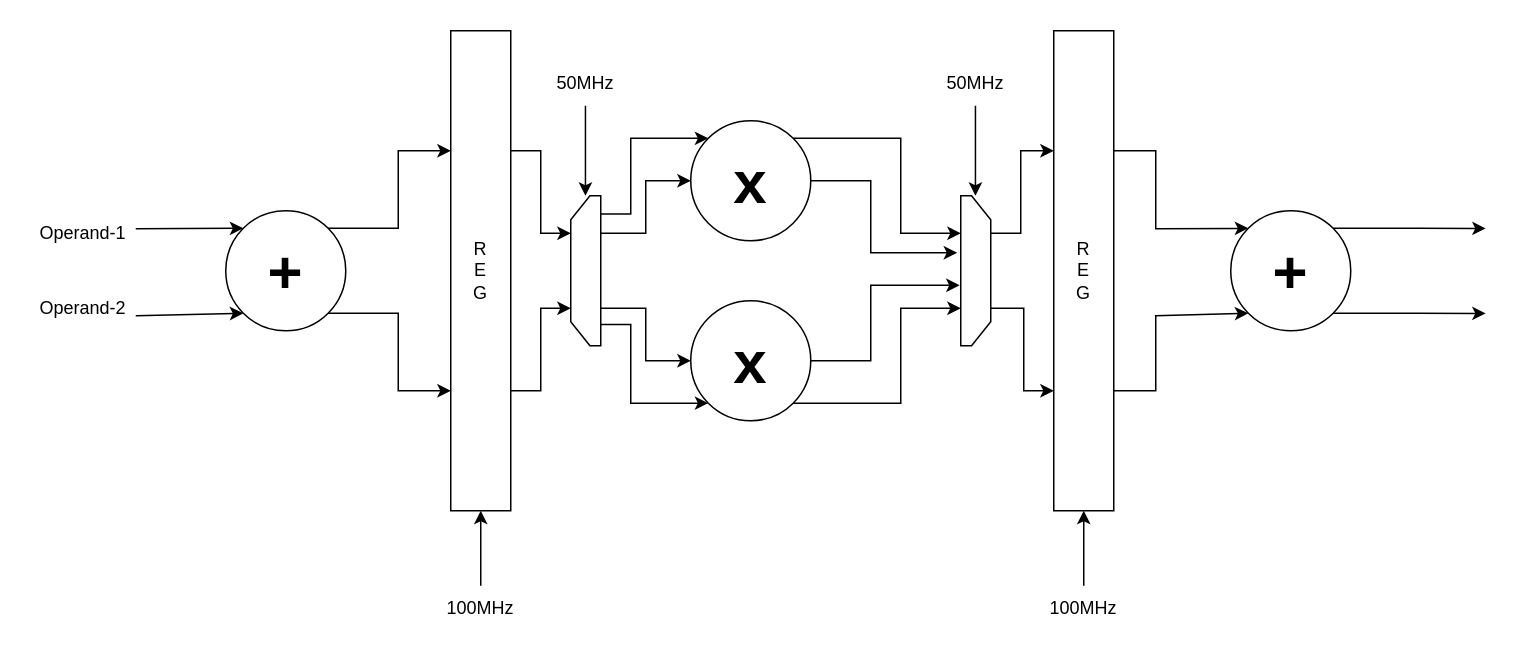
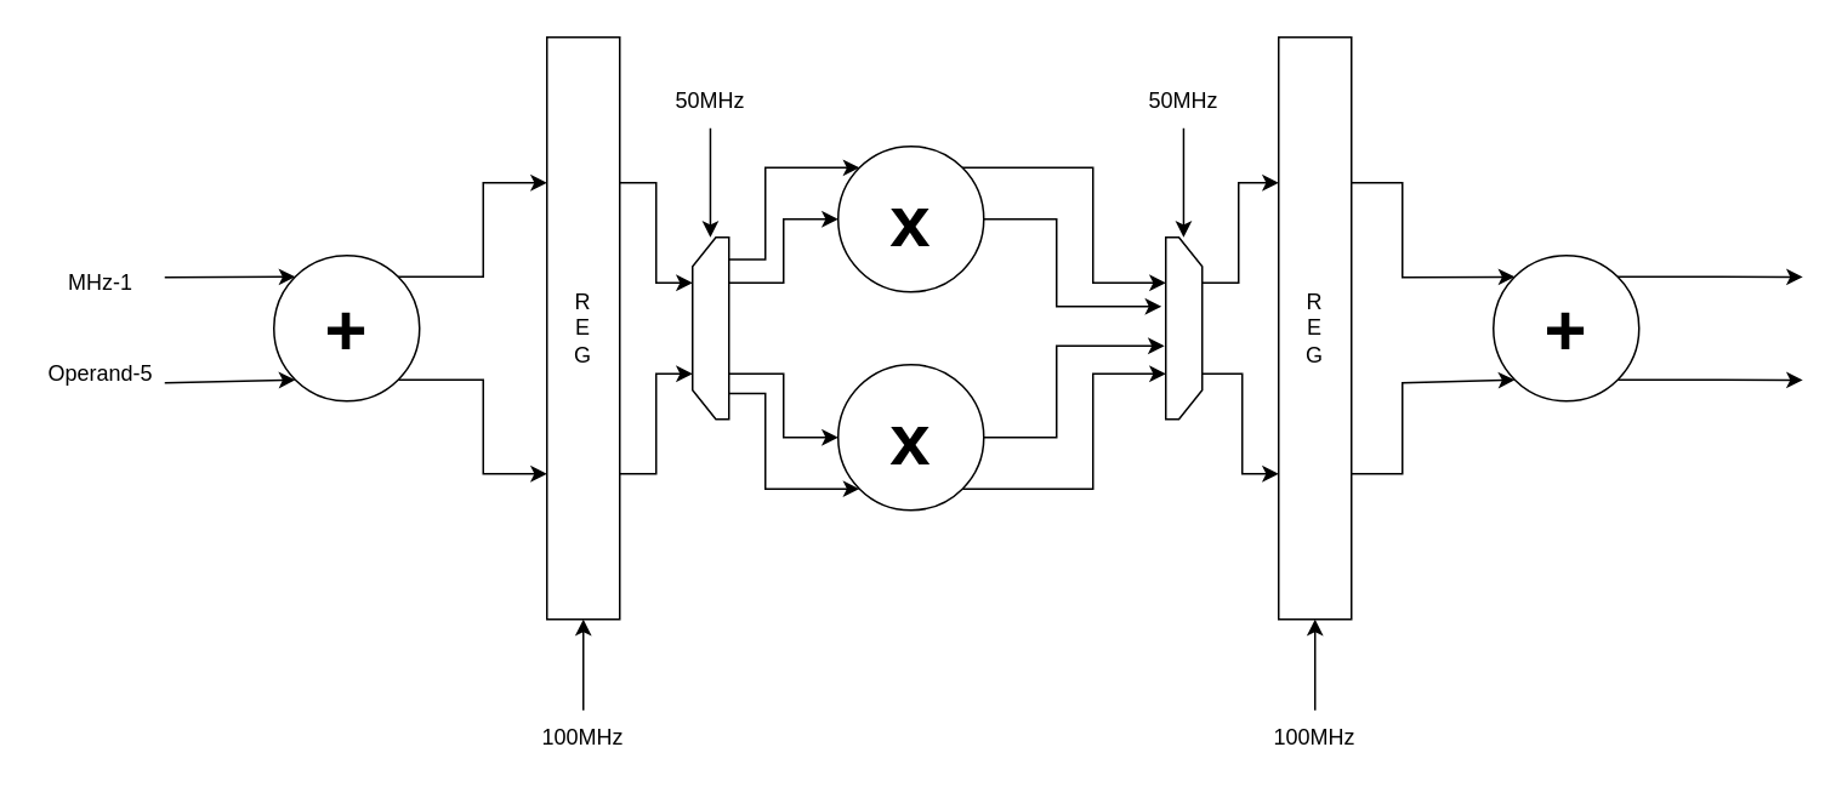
  <mxCell id="0" />
  <mxCell id="1" parent="0" />
  <mxCell id="2" style="edgeStyle=orthogonalEdgeStyle;rounded=0;orthogonalLoop=1;jettySize=auto;html=1;exitX=1;exitY=0.25;exitDx=0;exitDy=0;entryX=0.75;entryY=0;entryDx=0;entryDy=0;" edge="1" parent="1" source="4" target="36"><mxGeometry relative="1" as="geometry" /></mxCell>
  <mxCell id="3" style="edgeStyle=orthogonalEdgeStyle;rounded=0;orthogonalLoop=1;jettySize=auto;html=1;exitX=1;exitY=0.75;exitDx=0;exitDy=0;entryX=0.25;entryY=0;entryDx=0;entryDy=0;" edge="1" parent="1" source="4" target="36"><mxGeometry relative="1" as="geometry" /></mxCell>
  <mxCell id="4" value="R&lt;br&gt;E&lt;br&gt;G" style="rounded=0;whiteSpace=wrap;html=1;" parent="1" vertex="1"><mxGeometry x="300" y="20" width="40" height="320" as="geometry" /></mxCell>
  <mxCell id="5" style="edgeStyle=orthogonalEdgeStyle;rounded=0;orthogonalLoop=1;jettySize=auto;html=1;exitX=1;exitY=0;exitDx=0;exitDy=0;entryX=0;entryY=0.25;entryDx=0;entryDy=0;" parent="1" source="11" target="4" edge="1"><mxGeometry relative="1" as="geometry"><mxPoint x="229.6" y="140" as="sourcePoint" /></mxGeometry></mxCell>
  <mxCell id="6" style="edgeStyle=orthogonalEdgeStyle;rounded=0;orthogonalLoop=1;jettySize=auto;html=1;exitX=1;exitY=1;exitDx=0;exitDy=0;entryX=0;entryY=0.75;entryDx=0;entryDy=0;" parent="1" source="11" target="4" edge="1"><mxGeometry relative="1" as="geometry"><mxPoint x="243.2" y="212" as="sourcePoint" /></mxGeometry></mxCell>
  <mxCell id="7" value="" style="endArrow=classic;html=1;rounded=0;entryX=0;entryY=0;entryDx=0;entryDy=0;" parent="1" target="11" edge="1"><mxGeometry width="50" height="50" relative="1" as="geometry"><mxPoint x="90" y="152" as="sourcePoint" /><mxPoint x="141.9" y="160" as="targetPoint" /></mxGeometry></mxCell>
  <mxCell id="8" value="" style="endArrow=classic;html=1;rounded=0;entryX=0;entryY=1;entryDx=0;entryDy=0;" parent="1" target="11" edge="1"><mxGeometry width="50" height="50" relative="1" as="geometry"><mxPoint x="90" y="210" as="sourcePoint" /><mxPoint x="162.1" y="225" as="targetPoint" /></mxGeometry></mxCell>
- <mxCell id="9" value="Operand-1" style="text;html=1;strokeColor=none;fillColor=none;align=center;verticalAlign=middle;whiteSpace=wrap;rounded=0;" parent="1" vertex="1"><mxGeometry x="20" y="140" width="70" height="30" as="geometry" /></mxCell>
- <mxCell id="10" value="Operand-2" style="text;html=1;strokeColor=none;fillColor=none;align=center;verticalAlign=middle;whiteSpace=wrap;rounded=0;" parent="1" vertex="1"><mxGeometry x="20" y="190" width="70" height="30" as="geometry" /></mxCell>
+ <mxCell id="9" value="MHz-1" style="text;html=1;strokeColor=none;fillColor=none;align=center;verticalAlign=middle;whiteSpace=wrap;rounded=0;" parent="1" vertex="1"><mxGeometry x="20" y="140" width="70" height="30" as="geometry" /></mxCell>
+ <mxCell id="10" value="Operand-5" style="text;html=1;strokeColor=none;fillColor=none;align=center;verticalAlign=middle;whiteSpace=wrap;rounded=0;" parent="1" vertex="1"><mxGeometry x="20" y="190" width="70" height="30" as="geometry" /></mxCell>
  <mxCell id="11" value="&lt;font size=&quot;1&quot; style=&quot;&quot;&gt;&lt;b style=&quot;font-size: 40px;&quot;&gt;+&lt;/b&gt;&lt;/font&gt;" style="ellipse;whiteSpace=wrap;html=1;" parent="1" vertex="1"><mxGeometry x="150" y="140" width="80" height="80" as="geometry" /></mxCell>
  <mxCell id="12" value="" style="endArrow=classic;html=1;rounded=0;entryX=0.5;entryY=1;entryDx=0;entryDy=0;" parent="1" target="4" edge="1"><mxGeometry width="50" height="50" relative="1" as="geometry"><mxPoint x="320" y="390" as="sourcePoint" /><mxPoint x="320" y="350" as="targetPoint" /></mxGeometry></mxCell>
  <mxCell id="13" style="edgeStyle=orthogonalEdgeStyle;rounded=0;orthogonalLoop=1;jettySize=auto;html=1;exitX=1;exitY=0;exitDx=0;exitDy=0;entryX=0.25;entryY=1;entryDx=0;entryDy=0;" edge="1" parent="1" source="14" target="31"><mxGeometry relative="1" as="geometry"><Array as="points"><mxPoint x="600" y="92" /><mxPoint x="600" y="155" /></Array></mxGeometry></mxCell>
  <mxCell id="14" value="&lt;font size=&quot;1&quot; style=&quot;&quot;&gt;&lt;b style=&quot;font-size: 40px;&quot;&gt;x&lt;/b&gt;&lt;/font&gt;" style="ellipse;whiteSpace=wrap;html=1;" parent="1" vertex="1"><mxGeometry x="460" y="80" width="80" height="80" as="geometry" /></mxCell>
  <mxCell id="15" value="R&lt;br&gt;E&lt;br&gt;G" style="rounded=0;whiteSpace=wrap;html=1;" parent="1" vertex="1"><mxGeometry x="702" y="20" width="40" height="320" as="geometry" /></mxCell>
  <mxCell id="16" value="100MHz" style="text;html=1;strokeColor=none;fillColor=none;align=center;verticalAlign=middle;whiteSpace=wrap;rounded=0;" parent="1" vertex="1"><mxGeometry x="290" y="390" width="60" height="30" as="geometry" /></mxCell>
  <mxCell id="17" value="" style="endArrow=classic;html=1;rounded=0;entryX=0.5;entryY=1;entryDx=0;entryDy=0;" parent="1" edge="1"><mxGeometry width="50" height="50" relative="1" as="geometry"><mxPoint x="722" y="390" as="sourcePoint" /><mxPoint x="722" y="340" as="targetPoint" /></mxGeometry></mxCell>
  <mxCell id="18" value="100MHz" style="text;html=1;strokeColor=none;fillColor=none;align=center;verticalAlign=middle;whiteSpace=wrap;rounded=0;" parent="1" vertex="1"><mxGeometry x="692" y="390" width="60" height="30" as="geometry" /></mxCell>
  <mxCell id="19" style="edgeStyle=orthogonalEdgeStyle;rounded=0;orthogonalLoop=1;jettySize=auto;html=1;exitX=1;exitY=0.5;exitDx=0;exitDy=0;entryX=0.597;entryY=1.036;entryDx=0;entryDy=0;entryPerimeter=0;" edge="1" parent="1" source="21" target="31"><mxGeometry relative="1" as="geometry"><mxPoint x="630" y="190" as="targetPoint" /><Array as="points"><mxPoint x="580" y="240" /><mxPoint x="580" y="190" /></Array></mxGeometry></mxCell>
  <mxCell id="20" style="edgeStyle=orthogonalEdgeStyle;rounded=0;orthogonalLoop=1;jettySize=auto;html=1;exitX=1;exitY=1;exitDx=0;exitDy=0;entryX=0.75;entryY=1;entryDx=0;entryDy=0;" edge="1" parent="1" source="21" target="31"><mxGeometry relative="1" as="geometry"><Array as="points"><mxPoint x="600" y="268" /><mxPoint x="600" y="205" /></Array></mxGeometry></mxCell>
  <mxCell id="21" value="&lt;font size=&quot;1&quot; style=&quot;&quot;&gt;&lt;b style=&quot;font-size: 40px;&quot;&gt;x&lt;/b&gt;&lt;/font&gt;" style="ellipse;whiteSpace=wrap;html=1;" parent="1" vertex="1"><mxGeometry x="460" y="200" width="80" height="80" as="geometry" /></mxCell>
  <mxCell id="22" style="edgeStyle=orthogonalEdgeStyle;rounded=0;orthogonalLoop=1;jettySize=auto;html=1;exitX=0.25;exitY=0;exitDx=0;exitDy=0;entryX=0;entryY=0.25;entryDx=0;entryDy=0;" parent="1" source="31" target="15" edge="1"><mxGeometry relative="1" as="geometry"><mxPoint x="666.4" y="142.5" as="sourcePoint" /><Array as="points"><mxPoint x="680" y="155" /><mxPoint x="680" y="100" /></Array></mxGeometry></mxCell>
  <mxCell id="23" style="edgeStyle=orthogonalEdgeStyle;rounded=0;orthogonalLoop=1;jettySize=auto;html=1;exitX=0.75;exitY=0;exitDx=0;exitDy=0;entryX=0;entryY=0.75;entryDx=0;entryDy=0;" parent="1" source="31" target="15" edge="1"><mxGeometry relative="1" as="geometry"><mxPoint x="668.8" y="183" as="sourcePoint" /><Array as="points"><mxPoint x="682" y="205" /><mxPoint x="682" y="260" /></Array></mxGeometry></mxCell>
  <mxCell id="24" value="" style="endArrow=classic;html=1;rounded=0;entryX=0;entryY=0;entryDx=0;entryDy=0;exitX=1;exitY=0.25;exitDx=0;exitDy=0;" parent="1" source="15" target="28" edge="1"><mxGeometry width="50" height="50" relative="1" as="geometry"><mxPoint x="760" y="152" as="sourcePoint" /><mxPoint x="811.9" y="160" as="targetPoint" /><Array as="points"><mxPoint x="770" y="100" /><mxPoint x="770" y="152" /></Array></mxGeometry></mxCell>
  <mxCell id="25" value="" style="endArrow=classic;html=1;rounded=0;entryX=0;entryY=1;entryDx=0;entryDy=0;exitX=1;exitY=0.75;exitDx=0;exitDy=0;" parent="1" source="15" target="28" edge="1"><mxGeometry width="50" height="50" relative="1" as="geometry"><mxPoint x="760" y="210" as="sourcePoint" /><mxPoint x="832.1" y="225" as="targetPoint" /><Array as="points"><mxPoint x="770" y="260" /><mxPoint x="770" y="210" /></Array></mxGeometry></mxCell>
  <mxCell id="26" style="edgeStyle=orthogonalEdgeStyle;rounded=0;orthogonalLoop=1;jettySize=auto;html=1;exitX=1;exitY=0;exitDx=0;exitDy=0;" parent="1" source="28" edge="1"><mxGeometry relative="1" as="geometry"><mxPoint x="990" y="151.778" as="targetPoint" /></mxGeometry></mxCell>
  <mxCell id="27" style="edgeStyle=orthogonalEdgeStyle;rounded=0;orthogonalLoop=1;jettySize=auto;html=1;exitX=1;exitY=1;exitDx=0;exitDy=0;" parent="1" source="28" edge="1"><mxGeometry relative="1" as="geometry"><mxPoint x="990" y="208.444" as="targetPoint" /></mxGeometry></mxCell>
  <mxCell id="28" value="&lt;font size=&quot;1&quot; style=&quot;&quot;&gt;&lt;b style=&quot;font-size: 40px;&quot;&gt;+&lt;/b&gt;&lt;/font&gt;" style="ellipse;whiteSpace=wrap;html=1;" parent="1" vertex="1"><mxGeometry x="820" y="140" width="80" height="80" as="geometry" /></mxCell>
  <mxCell id="29" value="" style="endArrow=classic;html=1;rounded=0;" parent="1" edge="1"><mxGeometry width="50" height="50" relative="1" as="geometry"><mxPoint x="649.8" y="70" as="sourcePoint" /><mxPoint x="649.8" y="130" as="targetPoint" /></mxGeometry></mxCell>
  <mxCell id="30" value="50MHz" style="text;html=1;strokeColor=none;fillColor=none;align=center;verticalAlign=middle;whiteSpace=wrap;rounded=0;" parent="1" vertex="1"><mxGeometry x="620" y="40" width="60" height="30" as="geometry" /></mxCell>
  <mxCell id="31" value="" style="shape=loopLimit;whiteSpace=wrap;html=1;size=16;direction=south;" parent="1" vertex="1"><mxGeometry x="640" y="130" width="20" height="100" as="geometry" /></mxCell>
  <mxCell id="32" style="edgeStyle=orthogonalEdgeStyle;rounded=0;orthogonalLoop=1;jettySize=auto;html=1;exitX=0.878;exitY=0.98;exitDx=0;exitDy=0;entryX=0;entryY=0;entryDx=0;entryDy=0;exitPerimeter=0;" edge="1" parent="1" source="36" target="14"><mxGeometry relative="1" as="geometry"><Array as="points"><mxPoint x="420" y="142" /><mxPoint x="420" y="92" /></Array></mxGeometry></mxCell>
  <mxCell id="33" style="edgeStyle=orthogonalEdgeStyle;rounded=0;orthogonalLoop=1;jettySize=auto;html=1;exitX=0.75;exitY=1;exitDx=0;exitDy=0;entryX=0;entryY=0.5;entryDx=0;entryDy=0;" edge="1" parent="1" source="36" target="14"><mxGeometry relative="1" as="geometry"><Array as="points"><mxPoint x="430" y="155" /><mxPoint x="430" y="120" /></Array></mxGeometry></mxCell>
  <mxCell id="34" style="edgeStyle=orthogonalEdgeStyle;rounded=0;orthogonalLoop=1;jettySize=auto;html=1;exitX=0.142;exitY=1;exitDx=0;exitDy=0;entryX=0;entryY=1;entryDx=0;entryDy=0;exitPerimeter=0;" edge="1" parent="1" source="36" target="21"><mxGeometry relative="1" as="geometry"><Array as="points"><mxPoint x="420" y="216" /><mxPoint x="420" y="268" /></Array></mxGeometry></mxCell>
  <mxCell id="35" style="edgeStyle=orthogonalEdgeStyle;rounded=0;orthogonalLoop=1;jettySize=auto;html=1;exitX=0.25;exitY=1;exitDx=0;exitDy=0;entryX=0;entryY=0.5;entryDx=0;entryDy=0;" edge="1" parent="1" source="36" target="21"><mxGeometry relative="1" as="geometry"><Array as="points"><mxPoint x="430" y="205" /><mxPoint x="430" y="240" /></Array></mxGeometry></mxCell>
  <mxCell id="36" value="" style="shape=loopLimit;whiteSpace=wrap;html=1;size=16;direction=north;" vertex="1" parent="1"><mxGeometry x="380" y="130" width="20" height="100" as="geometry" /></mxCell>
  <mxCell id="37" style="edgeStyle=orthogonalEdgeStyle;rounded=0;orthogonalLoop=1;jettySize=auto;html=1;entryX=0.38;entryY=1.119;entryDx=0;entryDy=0;entryPerimeter=0;" edge="1" parent="1" source="14" target="31"><mxGeometry relative="1" as="geometry"><Array as="points"><mxPoint x="580" y="120" /><mxPoint x="580" y="168" /></Array></mxGeometry></mxCell>
  <mxCell id="38" value="" style="endArrow=classic;html=1;rounded=0;" edge="1" parent="1"><mxGeometry width="50" height="50" relative="1" as="geometry"><mxPoint x="389.8" y="70" as="sourcePoint" /><mxPoint x="389.8" y="130" as="targetPoint" /></mxGeometry></mxCell>
  <mxCell id="39" value="50MHz" style="text;html=1;strokeColor=none;fillColor=none;align=center;verticalAlign=middle;whiteSpace=wrap;rounded=0;" vertex="1" parent="1"><mxGeometry x="360" y="40" width="60" height="30" as="geometry" /></mxCell>
